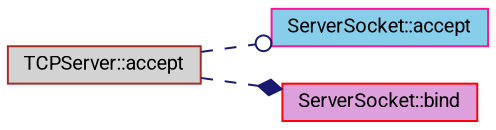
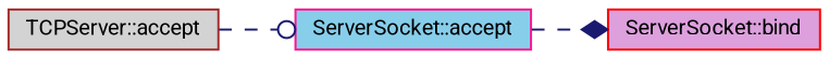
  digraph {
    fontname=Roboto
    rankdir=LR
    node [fontname=Roboto fontsize=10 shape=record style=filled]
    edge [color=midnightblue fontname=Roboto fontsize=10 labelfontname=Helvetica labelfontsize=10 style=dashed]
    n1 [color=brown fillcolor=lightgrey fontcolor=black height=0.2 label="TCPServer::accept" width=0.4]
    n2 [color=deeppink fillcolor=skyblue height=0.2 label="ServerSocket::accept" width=0.4]
    n3 [color=red fillcolor=plum height=0.2 label="ServerSocket::bind" width=0.4]
    n1 -> n2 [arrowhead=odot]
-   n1 -> n3 [arrowhead=diamond]
+   n2 -> n3 [arrowhead=diamond]
  }
